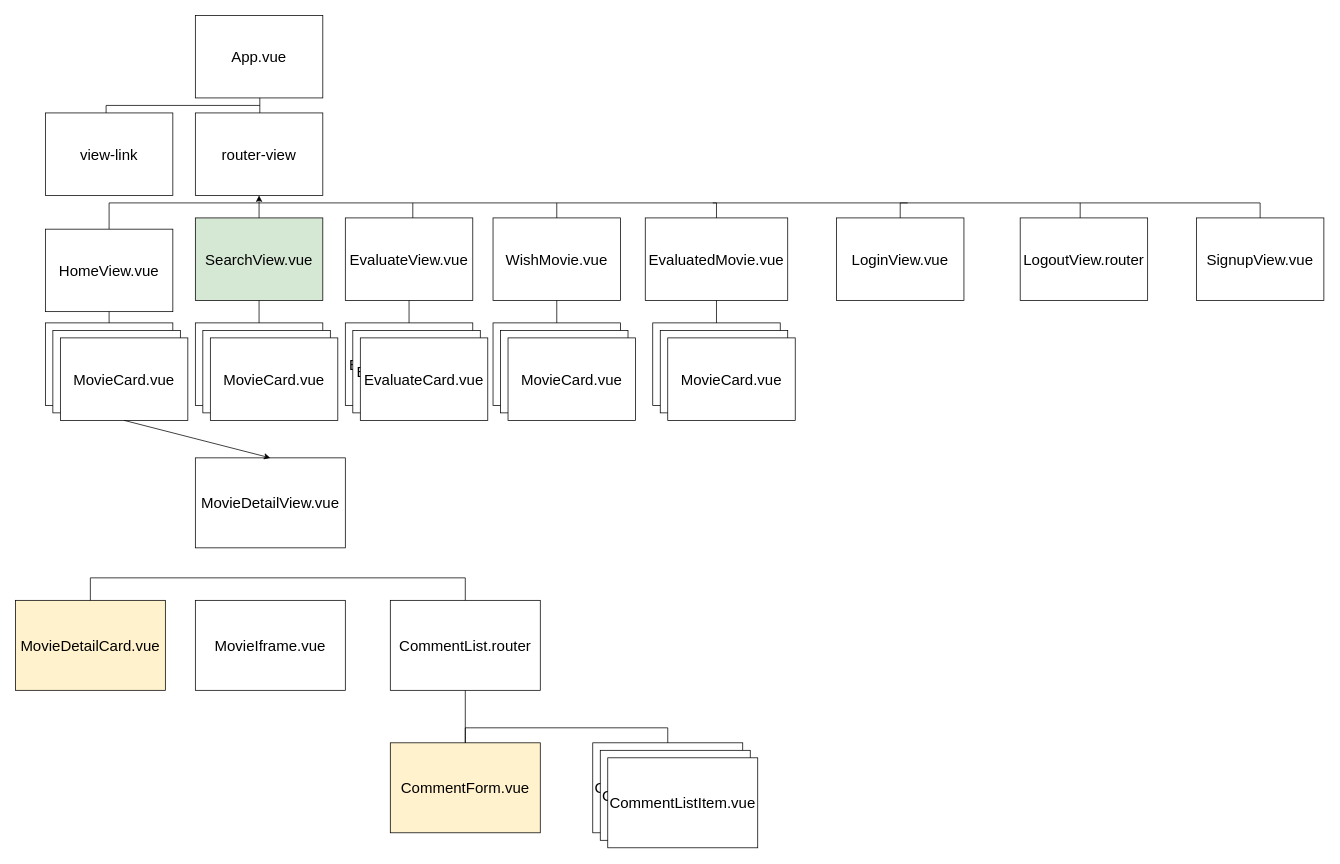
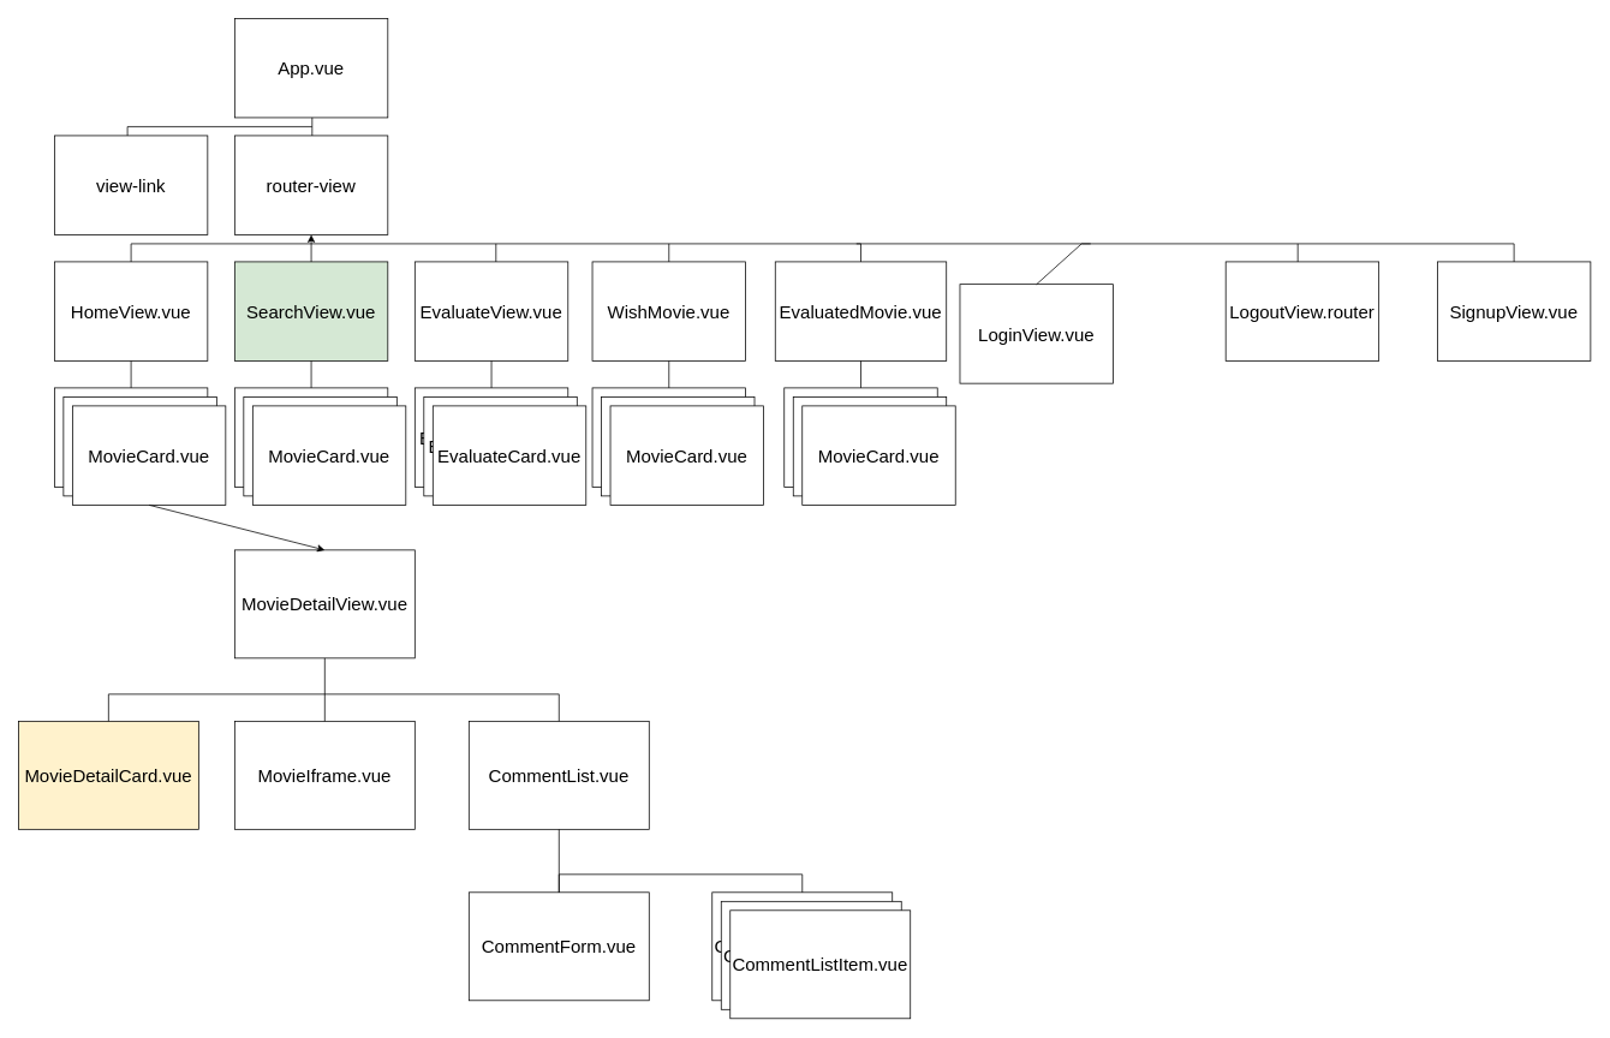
  <mxCell id="0" />
  <mxCell id="1" parent="0" />
  <mxCell id="2" value="&lt;font style=&quot;font-size: 20px;&quot;&gt;App.vue&lt;/font&gt;" style="rounded=0;whiteSpace=wrap;html=1;" parent="1" vertex="1"><mxGeometry x="260" y="20" width="170" height="110" as="geometry" /></mxCell>
  <mxCell id="3" value="&lt;font style=&quot;font-size: 20px;&quot;&gt;router-view&lt;br&gt;&lt;/font&gt;" style="rounded=0;whiteSpace=wrap;html=1;" parent="1" vertex="1"><mxGeometry x="260" y="150" width="170" height="110" as="geometry" /></mxCell>
  <mxCell id="4" value="&lt;font style=&quot;font-size: 20px;&quot;&gt;view-link&lt;/font&gt;" style="rounded=0;whiteSpace=wrap;html=1;" parent="1" vertex="1"><mxGeometry x="60" y="150" width="170" height="110" as="geometry" /></mxCell>
  <mxCell id="5" value="&lt;font style=&quot;font-size: 20px;&quot;&gt;SearchView.vue&lt;br&gt;&lt;/font&gt;" style="rounded=0;whiteSpace=wrap;html=1;fillColor=#d5e8d4;" parent="1" vertex="1"><mxGeometry x="260" y="290" width="170" height="110" as="geometry" /></mxCell>
- <mxCell id="6" value="&lt;font style=&quot;font-size: 20px;&quot;&gt;HomeView.vue&lt;br&gt;&lt;/font&gt;" style="rounded=0;whiteSpace=wrap;html=1;" parent="1" vertex="1"><mxGeometry x="60" y="305" width="170" height="110" as="geometry" /></mxCell>
+ <mxCell id="6" value="&lt;font style=&quot;font-size: 20px;&quot;&gt;HomeView.vue&lt;br&gt;&lt;/font&gt;" style="rounded=0;whiteSpace=wrap;html=1;" parent="1" vertex="1"><mxGeometry x="60" y="290" width="170" height="110" as="geometry" /></mxCell>
  <mxCell id="7" value="&lt;font style=&quot;font-size: 20px;&quot;&gt;EvaluateView.vue&lt;br&gt;&lt;/font&gt;" style="rounded=0;whiteSpace=wrap;html=1;" parent="1" vertex="1"><mxGeometry x="460" y="290" width="170" height="110" as="geometry" /></mxCell>
  <mxCell id="8" value="&lt;font style=&quot;font-size: 20px;&quot;&gt;WishMovie.vue&lt;br&gt;&lt;/font&gt;" style="rounded=0;whiteSpace=wrap;html=1;" parent="1" vertex="1"><mxGeometry x="657" y="290" width="170" height="110" as="geometry" /></mxCell>
  <mxCell id="9" value="&lt;font style=&quot;font-size: 20px;&quot;&gt;EvaluatedMovie.vue&lt;br&gt;&lt;/font&gt;" style="rounded=0;whiteSpace=wrap;html=1;" parent="1" vertex="1"><mxGeometry x="860" y="290" width="190" height="110" as="geometry" /></mxCell>
  <mxCell id="10" value="&lt;font style=&quot;font-size: 20px;&quot;&gt;MovieCard.vue&lt;br&gt;&lt;/font&gt;" style="rounded=0;whiteSpace=wrap;html=1;" parent="1" vertex="1"><mxGeometry x="60" y="430" width="170" height="110" as="geometry" /></mxCell>
  <mxCell id="11" value="&lt;font style=&quot;font-size: 20px;&quot;&gt;MovieCard.vue&lt;br&gt;&lt;/font&gt;" style="rounded=0;whiteSpace=wrap;html=1;" parent="1" vertex="1"><mxGeometry x="70" y="440" width="170" height="110" as="geometry" /></mxCell>
  <mxCell id="12" value="&lt;font style=&quot;font-size: 20px;&quot;&gt;MovieCard.vue&lt;br&gt;&lt;/font&gt;" style="rounded=0;whiteSpace=wrap;html=1;" parent="1" vertex="1"><mxGeometry x="80" y="450" width="170" height="110" as="geometry" /></mxCell>
  <mxCell id="13" value="&lt;font style=&quot;font-size: 20px;&quot;&gt;MovieCard.vue&lt;br&gt;&lt;/font&gt;" style="rounded=0;whiteSpace=wrap;html=1;" parent="1" vertex="1"><mxGeometry x="260" y="430" width="170" height="110" as="geometry" /></mxCell>
  <mxCell id="14" value="&lt;font style=&quot;font-size: 20px;&quot;&gt;MovieCard.vue&lt;br&gt;&lt;/font&gt;" style="rounded=0;whiteSpace=wrap;html=1;" parent="1" vertex="1"><mxGeometry x="270" y="440" width="170" height="110" as="geometry" /></mxCell>
  <mxCell id="15" value="&lt;font style=&quot;font-size: 20px;&quot;&gt;MovieCard.vue&lt;br&gt;&lt;/font&gt;" style="rounded=0;whiteSpace=wrap;html=1;" parent="1" vertex="1"><mxGeometry x="280" y="450" width="170" height="110" as="geometry" /></mxCell>
  <mxCell id="16" value="&lt;font style=&quot;font-size: 20px;&quot;&gt;EvaluateCard.vue&lt;br&gt;&lt;/font&gt;" style="rounded=0;whiteSpace=wrap;html=1;" parent="1" vertex="1"><mxGeometry x="460" y="430" width="170" height="110" as="geometry" /></mxCell>
  <mxCell id="17" value="&lt;font style=&quot;font-size: 20px;&quot;&gt;EvaluateCard.vue&lt;br&gt;&lt;/font&gt;" style="rounded=0;whiteSpace=wrap;html=1;" parent="1" vertex="1"><mxGeometry x="470" y="440" width="170" height="110" as="geometry" /></mxCell>
  <mxCell id="18" value="&lt;font style=&quot;font-size: 20px;&quot;&gt;EvaluateCard.vue&lt;br&gt;&lt;/font&gt;" style="rounded=0;whiteSpace=wrap;html=1;" parent="1" vertex="1"><mxGeometry x="480" y="450" width="170" height="110" as="geometry" /></mxCell>
  <mxCell id="19" value="&lt;font style=&quot;font-size: 20px;&quot;&gt;MovieCard.vue&lt;br&gt;&lt;/font&gt;" style="rounded=0;whiteSpace=wrap;html=1;" parent="1" vertex="1"><mxGeometry x="657" y="430" width="170" height="110" as="geometry" /></mxCell>
  <mxCell id="20" value="&lt;font style=&quot;font-size: 20px;&quot;&gt;MovieCard.vue&lt;br&gt;&lt;/font&gt;" style="rounded=0;whiteSpace=wrap;html=1;" parent="1" vertex="1"><mxGeometry x="667" y="440" width="170" height="110" as="geometry" /></mxCell>
  <mxCell id="21" value="&lt;font style=&quot;font-size: 20px;&quot;&gt;MovieCard.vue&lt;br&gt;&lt;/font&gt;" style="rounded=0;whiteSpace=wrap;html=1;" parent="1" vertex="1"><mxGeometry x="677" y="450" width="170" height="110" as="geometry" /></mxCell>
  <mxCell id="22" value="&lt;font style=&quot;font-size: 20px;&quot;&gt;MovieCard.vue&lt;br&gt;&lt;/font&gt;" style="rounded=0;whiteSpace=wrap;html=1;" parent="1" vertex="1"><mxGeometry x="870" y="430" width="170" height="110" as="geometry" /></mxCell>
  <mxCell id="23" value="&lt;font style=&quot;font-size: 20px;&quot;&gt;MovieCard.vue&lt;br&gt;&lt;/font&gt;" style="rounded=0;whiteSpace=wrap;html=1;" parent="1" vertex="1"><mxGeometry x="880" y="440" width="170" height="110" as="geometry" /></mxCell>
  <mxCell id="24" value="&lt;font style=&quot;font-size: 20px;&quot;&gt;MovieCard.vue&lt;br&gt;&lt;/font&gt;" style="rounded=0;whiteSpace=wrap;html=1;" parent="1" vertex="1"><mxGeometry x="890" y="450" width="170" height="110" as="geometry" /></mxCell>
  <mxCell id="25" value="" style="endArrow=none;html=1;rounded=0;fontSize=20;" parent="1" edge="1"><mxGeometry width="50" height="50" relative="1" as="geometry"><mxPoint x="346" y="150" as="sourcePoint" /><mxPoint x="346" y="130" as="targetPoint" /></mxGeometry></mxCell>
  <mxCell id="26" value="" style="endArrow=classic;html=1;rounded=0;fontSize=20;entryX=0.5;entryY=1;entryDx=0;entryDy=0;exitX=0.5;exitY=0;exitDx=0;exitDy=0;" parent="1" source="5" target="3" edge="1"><mxGeometry width="50" height="50" relative="1" as="geometry"><mxPoint x="320" y="300" as="sourcePoint" /><mxPoint x="370" y="250" as="targetPoint" /></mxGeometry></mxCell>
  <mxCell id="27" value="" style="endArrow=none;html=1;rounded=0;fontSize=20;exitX=0.5;exitY=0;exitDx=0;exitDy=0;" parent="1" edge="1"><mxGeometry width="50" height="50" relative="1" as="geometry"><mxPoint x="141" y="150" as="sourcePoint" /><mxPoint x="346" y="140" as="targetPoint" /><Array as="points"><mxPoint x="141" y="140" /></Array></mxGeometry></mxCell>
  <mxCell id="28" value="" style="endArrow=none;html=1;rounded=0;fontSize=20;exitX=0.5;exitY=0;exitDx=0;exitDy=0;entryX=0.5;entryY=0;entryDx=0;entryDy=0;" parent="1" source="6" target="9" edge="1"><mxGeometry width="50" height="50" relative="1" as="geometry"><mxPoint x="120" y="310" as="sourcePoint" /><mxPoint x="960" y="270" as="targetPoint" /><Array as="points"><mxPoint x="145" y="270" /><mxPoint x="955" y="270" /></Array></mxGeometry></mxCell>
  <mxCell id="29" value="" style="endArrow=none;html=1;rounded=0;fontSize=20;" parent="1" edge="1"><mxGeometry width="50" height="50" relative="1" as="geometry"><mxPoint x="550" y="290" as="sourcePoint" /><mxPoint x="550" y="270" as="targetPoint" /></mxGeometry></mxCell>
  <mxCell id="30" value="" style="endArrow=none;html=1;rounded=0;fontSize=20;exitX=0.5;exitY=0;exitDx=0;exitDy=0;" parent="1" source="8" edge="1"><mxGeometry width="50" height="50" relative="1" as="geometry"><mxPoint x="720" y="320" as="sourcePoint" /><mxPoint x="742" y="270" as="targetPoint" /></mxGeometry></mxCell>
  <mxCell id="31" value="" style="endArrow=none;html=1;rounded=0;fontSize=20;entryX=0.5;entryY=1;entryDx=0;entryDy=0;exitX=0.5;exitY=0;exitDx=0;exitDy=0;" parent="1" source="10" target="6" edge="1"><mxGeometry width="50" height="50" relative="1" as="geometry"><mxPoint x="130" y="440" as="sourcePoint" /><mxPoint x="180" y="390" as="targetPoint" /></mxGeometry></mxCell>
  <mxCell id="32" value="" style="endArrow=none;html=1;rounded=0;fontSize=20;entryX=0.5;entryY=1;entryDx=0;entryDy=0;exitX=0.5;exitY=0;exitDx=0;exitDy=0;" parent="1" source="13" target="5" edge="1"><mxGeometry width="50" height="50" relative="1" as="geometry"><mxPoint x="320" y="440" as="sourcePoint" /><mxPoint x="370" y="390" as="targetPoint" /></mxGeometry></mxCell>
  <mxCell id="33" value="" style="endArrow=none;html=1;rounded=0;fontSize=20;entryX=0.5;entryY=1;entryDx=0;entryDy=0;" parent="1" target="7" edge="1"><mxGeometry width="50" height="50" relative="1" as="geometry"><mxPoint x="545" y="430" as="sourcePoint" /><mxPoint x="590" y="390" as="targetPoint" /></mxGeometry></mxCell>
  <mxCell id="34" value="" style="endArrow=none;html=1;rounded=0;fontSize=20;entryX=0.5;entryY=1;entryDx=0;entryDy=0;exitX=0.5;exitY=0;exitDx=0;exitDy=0;" parent="1" source="19" target="8" edge="1"><mxGeometry width="50" height="50" relative="1" as="geometry"><mxPoint x="730" y="440" as="sourcePoint" /><mxPoint x="780" y="390" as="targetPoint" /></mxGeometry></mxCell>
  <mxCell id="35" value="" style="endArrow=none;html=1;rounded=0;fontSize=20;entryX=0.5;entryY=1;entryDx=0;entryDy=0;exitX=0.5;exitY=0;exitDx=0;exitDy=0;" parent="1" source="22" target="9" edge="1"><mxGeometry width="50" height="50" relative="1" as="geometry"><mxPoint x="930" y="440" as="sourcePoint" /><mxPoint x="980" y="390" as="targetPoint" /></mxGeometry></mxCell>
  <mxCell id="36" value="MovieDetailView.vue" style="rounded=0;whiteSpace=wrap;html=1;fontSize=20;" parent="1" vertex="1"><mxGeometry x="260" y="610" width="200" height="120" as="geometry" /></mxCell>
  <mxCell id="37" value="" style="endArrow=classic;html=1;rounded=0;fontSize=20;exitX=0.5;exitY=1;exitDx=0;exitDy=0;entryX=0.5;entryY=0;entryDx=0;entryDy=0;" parent="1" source="12" target="36" edge="1"><mxGeometry width="50" height="50" relative="1" as="geometry"><mxPoint x="390" y="740" as="sourcePoint" /><mxPoint x="440" y="690" as="targetPoint" /></mxGeometry></mxCell>
  <mxCell id="38" value="MovieDetailCard.vue" style="rounded=0;whiteSpace=wrap;html=1;fontSize=20;fillColor=#fff2cc;" parent="1" vertex="1"><mxGeometry x="20" y="800" width="200" height="120" as="geometry" /></mxCell>
  <mxCell id="39" value="MovieIframe.vue" style="rounded=0;whiteSpace=wrap;html=1;fontSize=20;" parent="1" vertex="1"><mxGeometry x="260" y="800" width="200" height="120" as="geometry" /></mxCell>
- <mxCell id="40" value="CommentList.router" style="rounded=0;whiteSpace=wrap;html=1;fontSize=20;" parent="1" vertex="1"><mxGeometry x="520" y="800" width="200" height="120" as="geometry" /></mxCell>
+ <mxCell id="40" value="CommentList.vue" style="rounded=0;whiteSpace=wrap;html=1;fontSize=20;" parent="1" vertex="1"><mxGeometry x="520" y="800" width="200" height="120" as="geometry" /></mxCell>
+ <mxCell id="41" value="" style="endArrow=none;html=1;rounded=0;fontSize=20;entryX=0.5;entryY=1;entryDx=0;entryDy=0;exitX=0.5;exitY=0;exitDx=0;exitDy=0;" parent="1" source="39" target="36" edge="1"><mxGeometry width="50" height="50" relative="1" as="geometry"><mxPoint x="340" y="800" as="sourcePoint" /><mxPoint x="390" y="750" as="targetPoint" /></mxGeometry></mxCell>
  <mxCell id="42" value="" style="endArrow=none;html=1;rounded=0;fontSize=20;entryX=0.5;entryY=0;entryDx=0;entryDy=0;exitX=0.5;exitY=0;exitDx=0;exitDy=0;" parent="1" source="38" target="40" edge="1"><mxGeometry width="50" height="50" relative="1" as="geometry"><mxPoint x="90" y="810" as="sourcePoint" /><mxPoint x="140" y="760" as="targetPoint" /><Array as="points"><mxPoint x="120" y="770" /><mxPoint x="620" y="770" /></Array></mxGeometry></mxCell>
  <mxCell id="43" value="CommentListItem.vue" style="rounded=0;whiteSpace=wrap;html=1;fontSize=20;" parent="1" vertex="1"><mxGeometry x="790" y="990" width="200" height="120" as="geometry" /></mxCell>
- <mxCell id="44" value="CommentForm.vue" style="rounded=0;whiteSpace=wrap;html=1;fontSize=20;fillColor=#fff2cc;" parent="1" vertex="1"><mxGeometry x="520" y="990" width="200" height="120" as="geometry" /></mxCell>
+ <mxCell id="44" value="CommentForm.vue" style="rounded=0;whiteSpace=wrap;html=1;fontSize=20;" parent="1" vertex="1"><mxGeometry x="520" y="990" width="200" height="120" as="geometry" /></mxCell>
  <mxCell id="45" value="CommentListItem.vue" style="rounded=0;whiteSpace=wrap;html=1;fontSize=20;" parent="1" vertex="1"><mxGeometry x="800" y="1000" width="200" height="120" as="geometry" /></mxCell>
  <mxCell id="46" value="CommentListItem.vue" style="rounded=0;whiteSpace=wrap;html=1;fontSize=20;" parent="1" vertex="1"><mxGeometry x="810" y="1010" width="200" height="120" as="geometry" /></mxCell>
  <mxCell id="47" value="" style="endArrow=none;html=1;rounded=0;fontSize=20;entryX=0.5;entryY=1;entryDx=0;entryDy=0;exitX=0.5;exitY=0;exitDx=0;exitDy=0;" parent="1" source="44" target="40" edge="1"><mxGeometry width="50" height="50" relative="1" as="geometry"><mxPoint x="390" y="1040" as="sourcePoint" /><mxPoint x="440" y="990" as="targetPoint" /></mxGeometry></mxCell>
  <mxCell id="48" value="" style="endArrow=none;html=1;rounded=0;fontSize=20;entryX=0.5;entryY=0;entryDx=0;entryDy=0;" parent="1" target="43" edge="1"><mxGeometry width="50" height="50" relative="1" as="geometry"><mxPoint x="620" y="990" as="sourcePoint" /><mxPoint x="920" y="940" as="targetPoint" /><Array as="points"><mxPoint x="620" y="970" /><mxPoint x="890" y="970" /></Array></mxGeometry></mxCell>
- <mxCell id="49" value="&lt;font style=&quot;font-size: 20px;&quot;&gt;LoginView.vue&lt;br&gt;&lt;/font&gt;" style="rounded=0;whiteSpace=wrap;html=1;" parent="1" vertex="1"><mxGeometry x="1115" y="290" width="170" height="110" as="geometry" /></mxCell>
+ <mxCell id="49" value="&lt;font style=&quot;font-size: 20px;&quot;&gt;LoginView.vue&lt;br&gt;&lt;/font&gt;" style="rounded=0;whiteSpace=wrap;html=1;" parent="1" vertex="1"><mxGeometry x="1065" y="315" width="170" height="110" as="geometry" /></mxCell>
  <mxCell id="50" value="&lt;font style=&quot;font-size: 20px;&quot;&gt;LogoutView.router&lt;br&gt;&lt;/font&gt;" style="rounded=0;whiteSpace=wrap;html=1;" parent="1" vertex="1"><mxGeometry x="1360" y="290" width="170" height="110" as="geometry" /></mxCell>
  <mxCell id="51" value="&lt;font style=&quot;font-size: 20px;&quot;&gt;SignupView.vue&lt;br&gt;&lt;/font&gt;" style="rounded=0;whiteSpace=wrap;html=1;" parent="1" vertex="1"><mxGeometry x="1595" y="290" width="170" height="110" as="geometry" /></mxCell>
  <mxCell id="52" value="" style="endArrow=none;html=1;rounded=0;fontSize=20;entryX=0.5;entryY=0;entryDx=0;entryDy=0;exitX=0.5;exitY=0;exitDx=0;exitDy=0;" parent="1" source="49" target="51" edge="1"><mxGeometry width="50" height="50" relative="1" as="geometry"><mxPoint x="1210" y="340" as="sourcePoint" /><mxPoint x="1260" y="290" as="targetPoint" /><Array as="points"><mxPoint x="1200" y="270" /><mxPoint x="1680" y="270" /></Array></mxGeometry></mxCell>
  <mxCell id="53" value="" style="endArrow=none;html=1;rounded=0;fontSize=20;" parent="1" edge="1"><mxGeometry width="50" height="50" relative="1" as="geometry"><mxPoint x="950" y="270" as="sourcePoint" /><mxPoint x="1210" y="270" as="targetPoint" /></mxGeometry></mxCell>
  <mxCell id="54" value="" style="endArrow=none;html=1;rounded=0;fontSize=20;" parent="1" edge="1"><mxGeometry width="50" height="50" relative="1" as="geometry"><mxPoint x="1440" y="290" as="sourcePoint" /><mxPoint x="1440" y="270" as="targetPoint" /></mxGeometry></mxCell>
